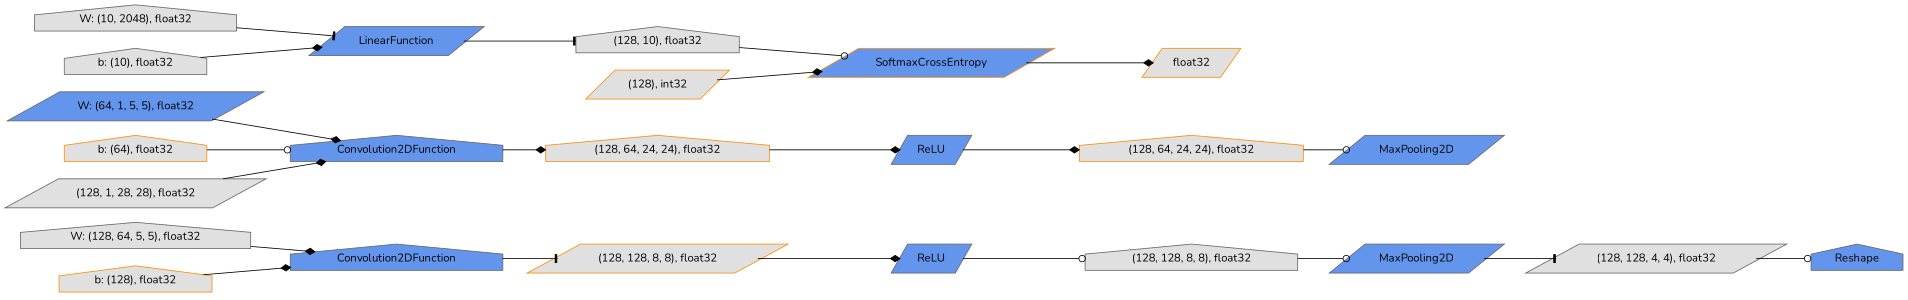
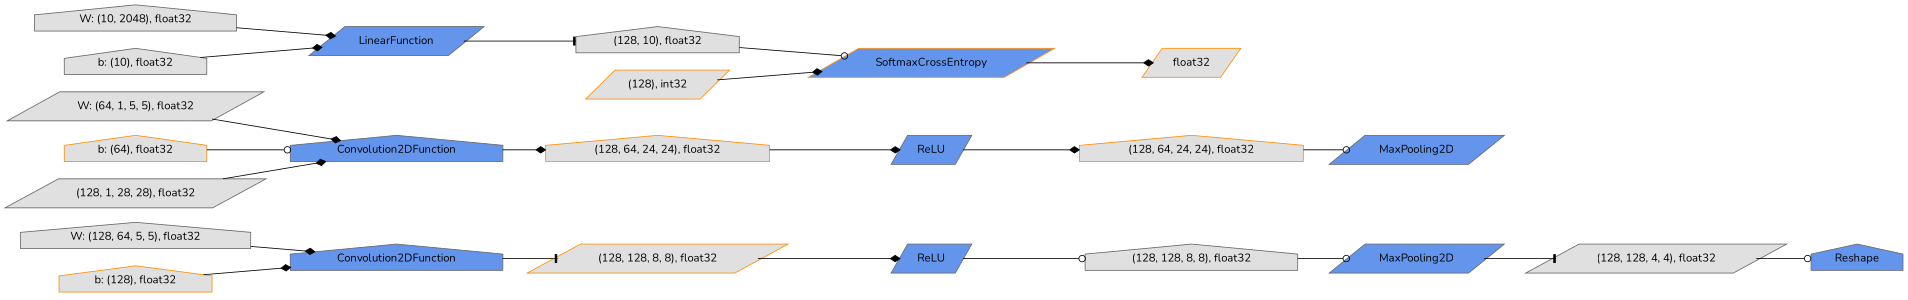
  digraph {
    fontname=Nunito
    rankdir=LR
    node [color=gray40 fillcolor="#E0E0E0" fontname=Nunito shape=house style=filled]
    edge [arrowhead=diamond fontname=Nunito]
    n1 [label="W: (128, 64, 5, 5), float32"]
    n2 [fillcolor="#6495ED" label=Convolution2DFunction]
    n3 [color=darkorange label="(128, 128, 8, 8), float32" shape=parallelogram]
    n4 [fillcolor="#6495ED" label=ReLU shape=parallelogram]
    n5 [color=darkorange label="(128, 64, 24, 24), float32"]
    n6 [fillcolor="#6495ED" label=MaxPooling2D shape=parallelogram]
    n7 [color=darkorange label="b: (128), float32"]
    n8 [label="(128, 128, 8, 8), float32"]
    n9 [fillcolor="#6495ED" label=MaxPooling2D shape=parallelogram]
    n10 [label="(128, 128, 4, 4), float32" shape=parallelogram]
    n11 [fillcolor="#6495ED" label=Reshape]
    n12 [label="W: (10, 2048), float32"]
    n13 [fillcolor="#6495ED" label=LinearFunction shape=parallelogram]
    n14 [label="(128, 10), float32"]
    n15 [label="b: (10), float32"]
    n16 [color=darkorange fillcolor="#6495ED" label=SoftmaxCrossEntropy shape=parallelogram]
    n17 [color=darkorange label=float32 shape=parallelogram]
-   n18 [fillcolor="#6495ED" label="W: (64, 1, 5, 5), float32" shape=parallelogram]
+   n18 [label="W: (64, 1, 5, 5), float32" shape=parallelogram]
    n19 [fillcolor="#6495ED" label=Convolution2DFunction]
    n20 [color=darkorange label="(128, 64, 24, 24), float32"]
    n21 [color=darkorange label="(128), int32" shape=parallelogram]
    n22 [fillcolor="#6495ED" label=ReLU shape=parallelogram]
    n23 [color=darkorange label="b: (64), float32"]
    n24 [label="(128, 1, 28, 28), float32" shape=parallelogram]
    n1 -> n2
    n2 -> n3 [arrowhead=tee]
    n3 -> n4
    n4 -> n8 [arrowhead=odot]
    n5 -> n6 [arrowhead=odot]
    n7 -> n2
    n8 -> n9 [arrowhead=odot]
    n9 -> n10 [arrowhead=tee]
    n10 -> n11 [arrowhead=odot]
-   n12 -> n13 [arrowhead=tee]
+   n12 -> n13
    n13 -> n14 [arrowhead=tee]
    n14 -> n16 [arrowhead=odot]
    n15 -> n13
    n16 -> n17
    n18 -> n19
    n19 -> n20
    n20 -> n22
    n21 -> n16
    n22 -> n5
    n23 -> n19 [arrowhead=odot]
    n24 -> n19
  }
